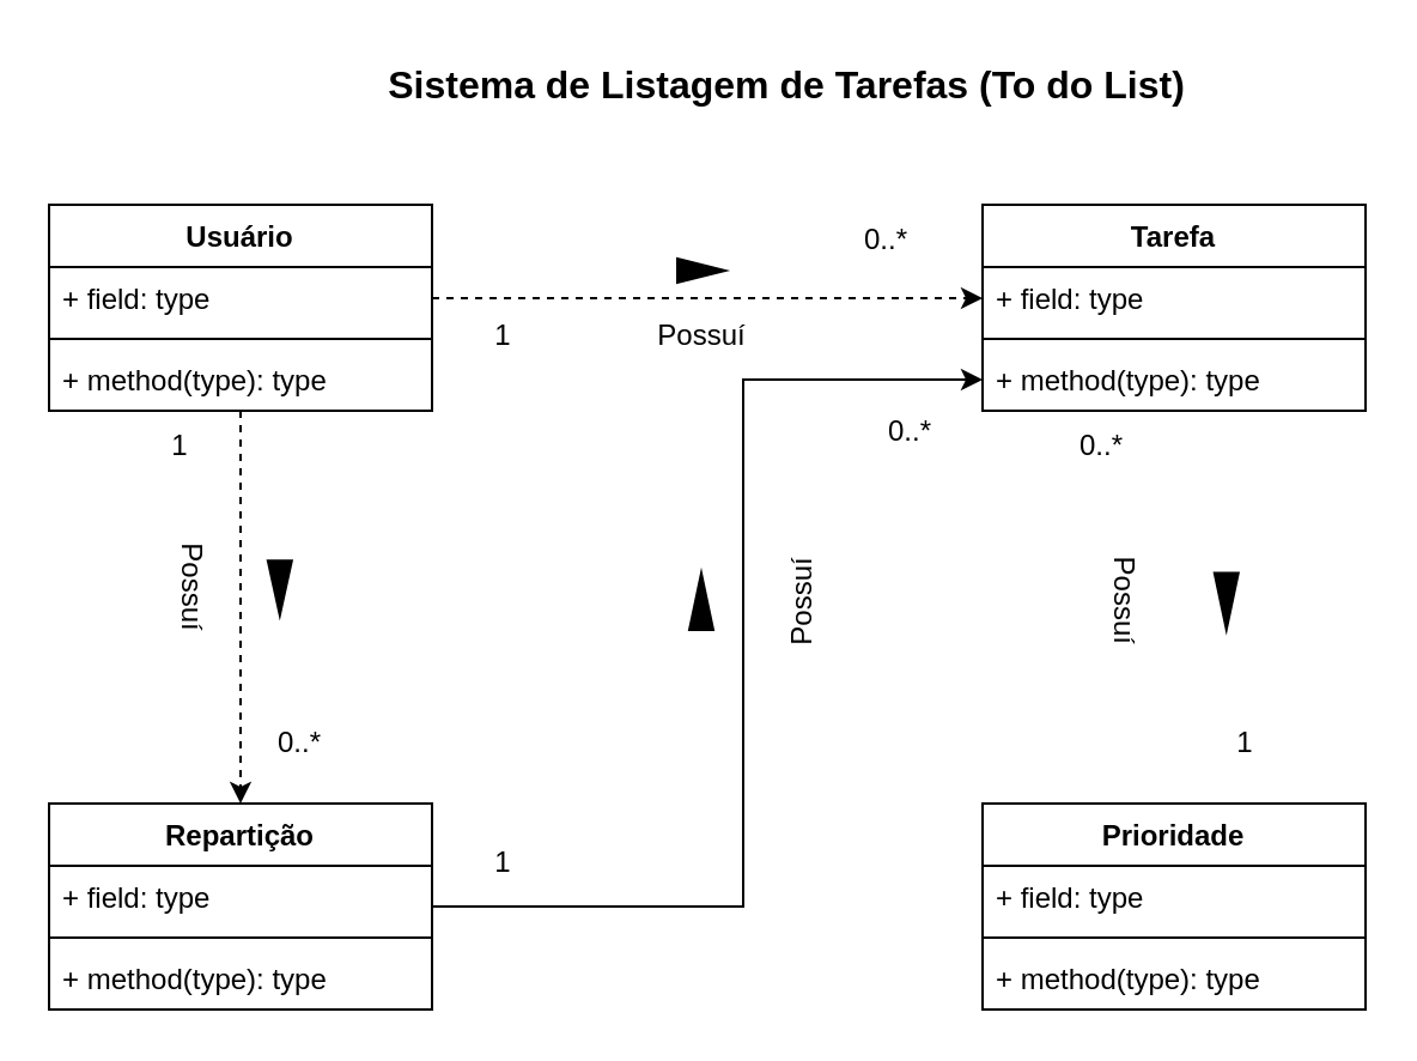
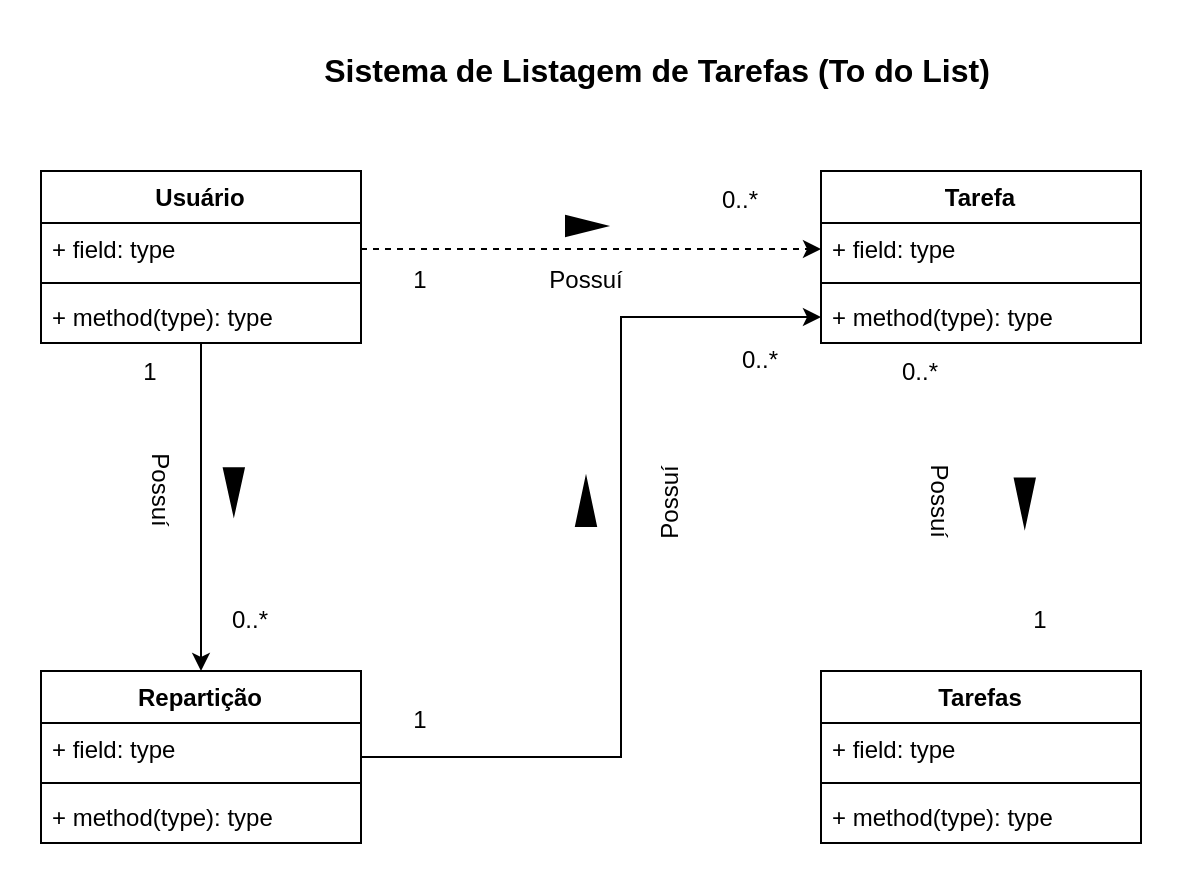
  <mxCell id="0" />
  <mxCell id="1" parent="0" />
- <mxCell id="2" style="edgeStyle=orthogonalEdgeStyle;rounded=0;orthogonalLoop=1;jettySize=auto;html=1;entryX=0.5;entryY=0;entryDx=0;entryDy=0;dashed=1;" edge="1" parent="1" source="3" target="12"><mxGeometry relative="1" as="geometry" /></mxCell>
+ <mxCell id="2" style="edgeStyle=orthogonalEdgeStyle;rounded=0;orthogonalLoop=1;jettySize=auto;html=1;entryX=0.5;entryY=0;entryDx=0;entryDy=0;" edge="1" parent="1" source="3" target="12"><mxGeometry relative="1" as="geometry" /></mxCell>
  <mxCell id="3" value="Usuário" style="swimlane;fontStyle=1;align=center;verticalAlign=top;childLayout=stackLayout;horizontal=1;startSize=26;horizontalStack=0;resizeParent=1;resizeParentMax=0;resizeLast=0;collapsible=1;marginBottom=0;whiteSpace=wrap;html=1;" vertex="1" parent="1"><mxGeometry x="20" y="85" width="160" height="86" as="geometry" /></mxCell>
  <mxCell id="4" value="+ field: type" style="text;strokeColor=none;fillColor=none;align=left;verticalAlign=top;spacingLeft=4;spacingRight=4;overflow=hidden;rotatable=0;points=[[0,0.5],[1,0.5]];portConstraint=eastwest;whiteSpace=wrap;html=1;" vertex="1" parent="3"><mxGeometry y="26" width="160" height="26" as="geometry" /></mxCell>
  <mxCell id="5" value="" style="line;strokeWidth=1;fillColor=none;align=left;verticalAlign=middle;spacingTop=-1;spacingLeft=3;spacingRight=3;rotatable=0;labelPosition=right;points=[];portConstraint=eastwest;strokeColor=inherit;" vertex="1" parent="3"><mxGeometry y="52" width="160" height="8" as="geometry" /></mxCell>
  <mxCell id="6" value="+ method(type): type" style="text;strokeColor=none;fillColor=none;align=left;verticalAlign=top;spacingLeft=4;spacingRight=4;overflow=hidden;rotatable=0;points=[[0,0.5],[1,0.5]];portConstraint=eastwest;whiteSpace=wrap;html=1;" vertex="1" parent="3"><mxGeometry y="60" width="160" height="26" as="geometry" /></mxCell>
  <mxCell id="7" value="Tarefa" style="swimlane;fontStyle=1;align=center;verticalAlign=top;childLayout=stackLayout;horizontal=1;startSize=26;horizontalStack=0;resizeParent=1;resizeParentMax=0;resizeLast=0;collapsible=1;marginBottom=0;whiteSpace=wrap;html=1;" vertex="1" parent="1"><mxGeometry x="410" y="85" width="160" height="86" as="geometry" /></mxCell>
  <mxCell id="8" value="+ field: type" style="text;strokeColor=none;fillColor=none;align=left;verticalAlign=top;spacingLeft=4;spacingRight=4;overflow=hidden;rotatable=0;points=[[0,0.5],[1,0.5]];portConstraint=eastwest;whiteSpace=wrap;html=1;" vertex="1" parent="7"><mxGeometry y="26" width="160" height="26" as="geometry" /></mxCell>
  <mxCell id="9" value="" style="line;strokeWidth=1;fillColor=none;align=left;verticalAlign=middle;spacingTop=-1;spacingLeft=3;spacingRight=3;rotatable=0;labelPosition=right;points=[];portConstraint=eastwest;strokeColor=inherit;" vertex="1" parent="7"><mxGeometry y="52" width="160" height="8" as="geometry" /></mxCell>
  <mxCell id="10" value="+ method(type): type" style="text;strokeColor=none;fillColor=none;align=left;verticalAlign=top;spacingLeft=4;spacingRight=4;overflow=hidden;rotatable=0;points=[[0,0.5],[1,0.5]];portConstraint=eastwest;whiteSpace=wrap;html=1;" vertex="1" parent="7"><mxGeometry y="60" width="160" height="26" as="geometry" /></mxCell>
  <mxCell id="11" style="edgeStyle=orthogonalEdgeStyle;rounded=0;orthogonalLoop=1;jettySize=auto;html=1;entryX=0;entryY=0.5;entryDx=0;entryDy=0;" edge="1" parent="1" source="12" target="10"><mxGeometry relative="1" as="geometry"><Array as="points"><mxPoint x="310" y="378" /><mxPoint x="310" y="158" /></Array></mxGeometry></mxCell>
  <mxCell id="12" value="Repartição" style="swimlane;fontStyle=1;align=center;verticalAlign=top;childLayout=stackLayout;horizontal=1;startSize=26;horizontalStack=0;resizeParent=1;resizeParentMax=0;resizeLast=0;collapsible=1;marginBottom=0;whiteSpace=wrap;html=1;" vertex="1" parent="1"><mxGeometry x="20" y="335" width="160" height="86" as="geometry" /></mxCell>
  <mxCell id="13" value="+ field: type" style="text;strokeColor=none;fillColor=none;align=left;verticalAlign=top;spacingLeft=4;spacingRight=4;overflow=hidden;rotatable=0;points=[[0,0.5],[1,0.5]];portConstraint=eastwest;whiteSpace=wrap;html=1;" vertex="1" parent="12"><mxGeometry y="26" width="160" height="26" as="geometry" /></mxCell>
  <mxCell id="14" value="" style="line;strokeWidth=1;fillColor=none;align=left;verticalAlign=middle;spacingTop=-1;spacingLeft=3;spacingRight=3;rotatable=0;labelPosition=right;points=[];portConstraint=eastwest;strokeColor=inherit;" vertex="1" parent="12"><mxGeometry y="52" width="160" height="8" as="geometry" /></mxCell>
  <mxCell id="15" value="+ method(type): type" style="text;strokeColor=none;fillColor=none;align=left;verticalAlign=top;spacingLeft=4;spacingRight=4;overflow=hidden;rotatable=0;points=[[0,0.5],[1,0.5]];portConstraint=eastwest;whiteSpace=wrap;html=1;" vertex="1" parent="12"><mxGeometry y="60" width="160" height="26" as="geometry" /></mxCell>
- <mxCell id="16" value="Prioridade" style="swimlane;fontStyle=1;align=center;verticalAlign=top;childLayout=stackLayout;horizontal=1;startSize=26;horizontalStack=0;resizeParent=1;resizeParentMax=0;resizeLast=0;collapsible=1;marginBottom=0;whiteSpace=wrap;html=1;" vertex="1" parent="1"><mxGeometry x="410" y="335" width="160" height="86" as="geometry" /></mxCell>
+ <mxCell id="16" value="Tarefas" style="swimlane;fontStyle=1;align=center;verticalAlign=top;childLayout=stackLayout;horizontal=1;startSize=26;horizontalStack=0;resizeParent=1;resizeParentMax=0;resizeLast=0;collapsible=1;marginBottom=0;whiteSpace=wrap;html=1;" vertex="1" parent="1"><mxGeometry x="410" y="335" width="160" height="86" as="geometry" /></mxCell>
  <mxCell id="17" value="+ field: type" style="text;strokeColor=none;fillColor=none;align=left;verticalAlign=top;spacingLeft=4;spacingRight=4;overflow=hidden;rotatable=0;points=[[0,0.5],[1,0.5]];portConstraint=eastwest;whiteSpace=wrap;html=1;" vertex="1" parent="16"><mxGeometry y="26" width="160" height="26" as="geometry" /></mxCell>
  <mxCell id="18" value="" style="line;strokeWidth=1;fillColor=none;align=left;verticalAlign=middle;spacingTop=-1;spacingLeft=3;spacingRight=3;rotatable=0;labelPosition=right;points=[];portConstraint=eastwest;strokeColor=inherit;" vertex="1" parent="16"><mxGeometry y="52" width="160" height="8" as="geometry" /></mxCell>
  <mxCell id="19" value="+ method(type): type" style="text;strokeColor=none;fillColor=none;align=left;verticalAlign=top;spacingLeft=4;spacingRight=4;overflow=hidden;rotatable=0;points=[[0,0.5],[1,0.5]];portConstraint=eastwest;whiteSpace=wrap;html=1;" vertex="1" parent="16"><mxGeometry y="60" width="160" height="26" as="geometry" /></mxCell>
  <mxCell id="20" style="edgeStyle=orthogonalEdgeStyle;rounded=0;orthogonalLoop=1;jettySize=auto;html=1;entryX=0;entryY=0.5;entryDx=0;entryDy=0;dashed=1;" edge="1" parent="1" source="4" target="8"><mxGeometry relative="1" as="geometry" /></mxCell>
  <mxCell id="21" value="0..*" style="text;html=1;align=center;verticalAlign=middle;whiteSpace=wrap;rounded=0;" vertex="1" parent="1"><mxGeometry x="340" y="85" width="60" height="30" as="geometry" /></mxCell>
  <mxCell id="22" value="1" style="text;html=1;align=center;verticalAlign=middle;whiteSpace=wrap;rounded=0;" vertex="1" parent="1"><mxGeometry x="180" y="125" width="60" height="30" as="geometry" /></mxCell>
  <mxCell id="23" value="" style="verticalLabelPosition=bottom;verticalAlign=top;html=1;shape=mxgraph.basic.acute_triangle;dx=0.5;rotation=90;fillColor=#000000;" vertex="1" parent="1"><mxGeometry x="287.5" y="102.5" width="10" height="20" as="geometry" /></mxCell>
  <mxCell id="24" value="Possuí" style="text;html=1;align=center;verticalAlign=middle;whiteSpace=wrap;rounded=0;" vertex="1" parent="1"><mxGeometry x="262.5" y="125" width="60" height="30" as="geometry" /></mxCell>
  <mxCell id="25" value="0..*" style="text;html=1;align=center;verticalAlign=middle;whiteSpace=wrap;rounded=0;" vertex="1" parent="1"><mxGeometry x="100" y="295" width="50" height="30" as="geometry" /></mxCell>
  <mxCell id="26" value="1" style="text;html=1;align=center;verticalAlign=middle;whiteSpace=wrap;rounded=0;" vertex="1" parent="1"><mxGeometry x="50" y="171" width="50" height="30" as="geometry" /></mxCell>
  <mxCell id="27" value="" style="verticalLabelPosition=bottom;verticalAlign=top;html=1;shape=mxgraph.basic.acute_triangle;dx=0.5;rotation=90;fillColor=#000000;direction=south;" vertex="1" parent="1"><mxGeometry x="105" y="240" width="22.82" height="10" as="geometry" /></mxCell>
  <mxCell id="28" value="Possuí" style="text;html=1;align=center;verticalAlign=middle;whiteSpace=wrap;rounded=0;rotation=90;" vertex="1" parent="1"><mxGeometry x="50" y="230" width="60" height="30" as="geometry" /></mxCell>
  <mxCell id="29" value="0..*" style="text;html=1;align=center;verticalAlign=middle;whiteSpace=wrap;rounded=0;" vertex="1" parent="1"><mxGeometry x="350" y="165" width="60" height="30" as="geometry" /></mxCell>
  <mxCell id="30" value="1" style="text;html=1;align=center;verticalAlign=middle;whiteSpace=wrap;rounded=0;" vertex="1" parent="1"><mxGeometry x="180" y="345" width="60" height="30" as="geometry" /></mxCell>
  <mxCell id="31" value="" style="verticalLabelPosition=bottom;verticalAlign=top;html=1;shape=mxgraph.basic.acute_triangle;dx=0.5;rotation=90;fillColor=#000000;direction=north;" vertex="1" parent="1"><mxGeometry x="280.63" y="245.63" width="23.75" height="10" as="geometry" /></mxCell>
  <mxCell id="32" value="Possuí" style="text;html=1;align=center;verticalAlign=middle;whiteSpace=wrap;rounded=0;rotation=270;" vertex="1" parent="1"><mxGeometry x="304.38" y="235.63" width="60" height="30" as="geometry" /></mxCell>
  <mxCell id="33" value="1" style="text;html=1;align=center;verticalAlign=middle;whiteSpace=wrap;rounded=0;" vertex="1" parent="1"><mxGeometry x="490" y="295" width="60" height="30" as="geometry" /></mxCell>
  <mxCell id="34" value="0..*" style="text;html=1;align=center;verticalAlign=middle;whiteSpace=wrap;rounded=0;" vertex="1" parent="1"><mxGeometry x="430" y="171" width="60" height="30" as="geometry" /></mxCell>
  <mxCell id="35" value="" style="verticalLabelPosition=bottom;verticalAlign=top;html=1;shape=mxgraph.basic.acute_triangle;dx=0.5;rotation=90;fillColor=#000000;direction=south;" vertex="1" parent="1"><mxGeometry x="500" y="245.63" width="23.75" height="10" as="geometry" /></mxCell>
  <mxCell id="36" value="Possuí" style="text;html=1;align=center;verticalAlign=middle;whiteSpace=wrap;rounded=0;rotation=90;" vertex="1" parent="1"><mxGeometry x="440" y="235.63" width="60" height="30" as="geometry" /></mxCell>
  <mxCell id="37" value="Sistema de Listagem de Tarefas (To do List)" style="text;html=1;align=center;verticalAlign=middle;whiteSpace=wrap;rounded=0;fontStyle=1;fontSize=16;" vertex="1" parent="1"><mxGeometry x="158" y="20" width="341" height="30" as="geometry" /></mxCell>
